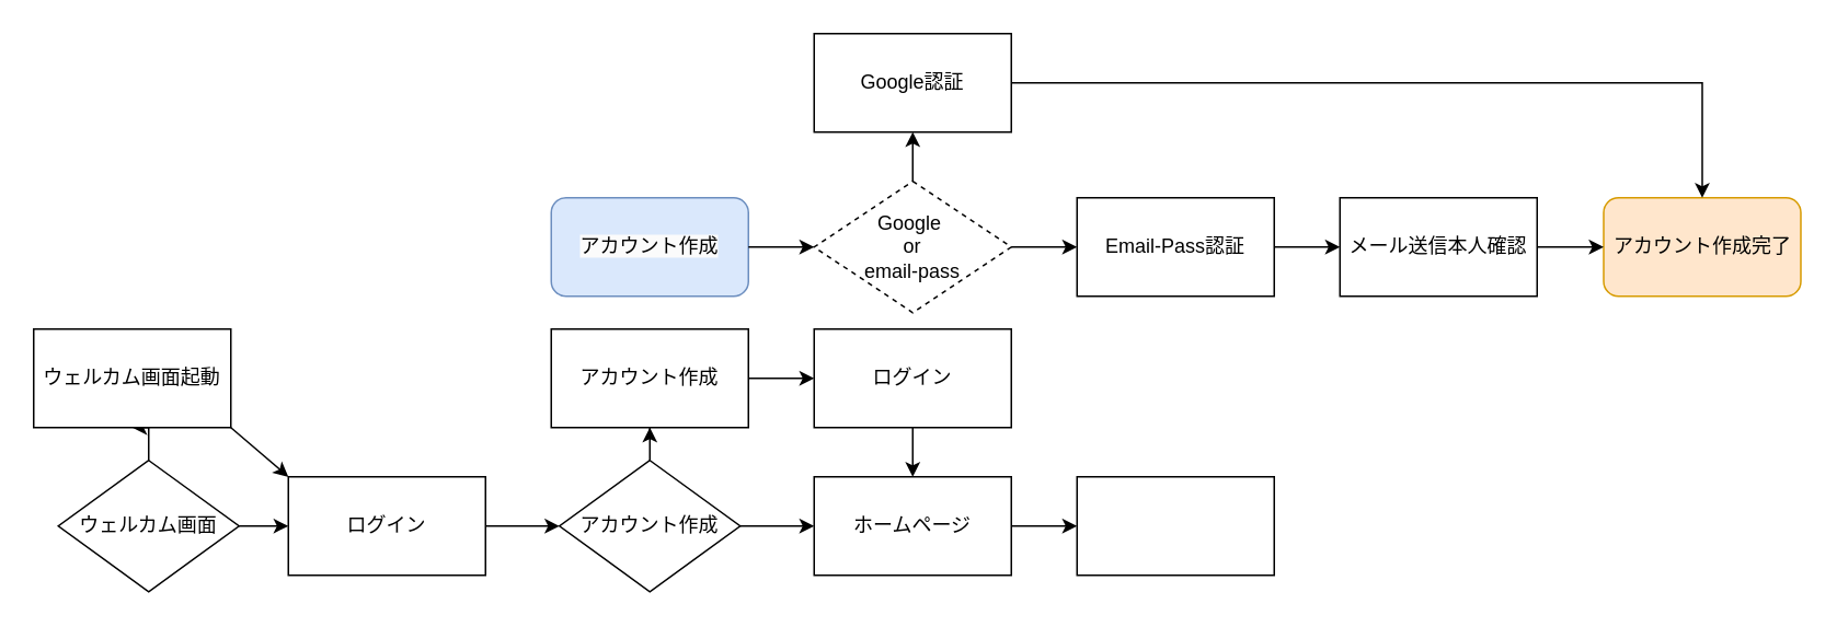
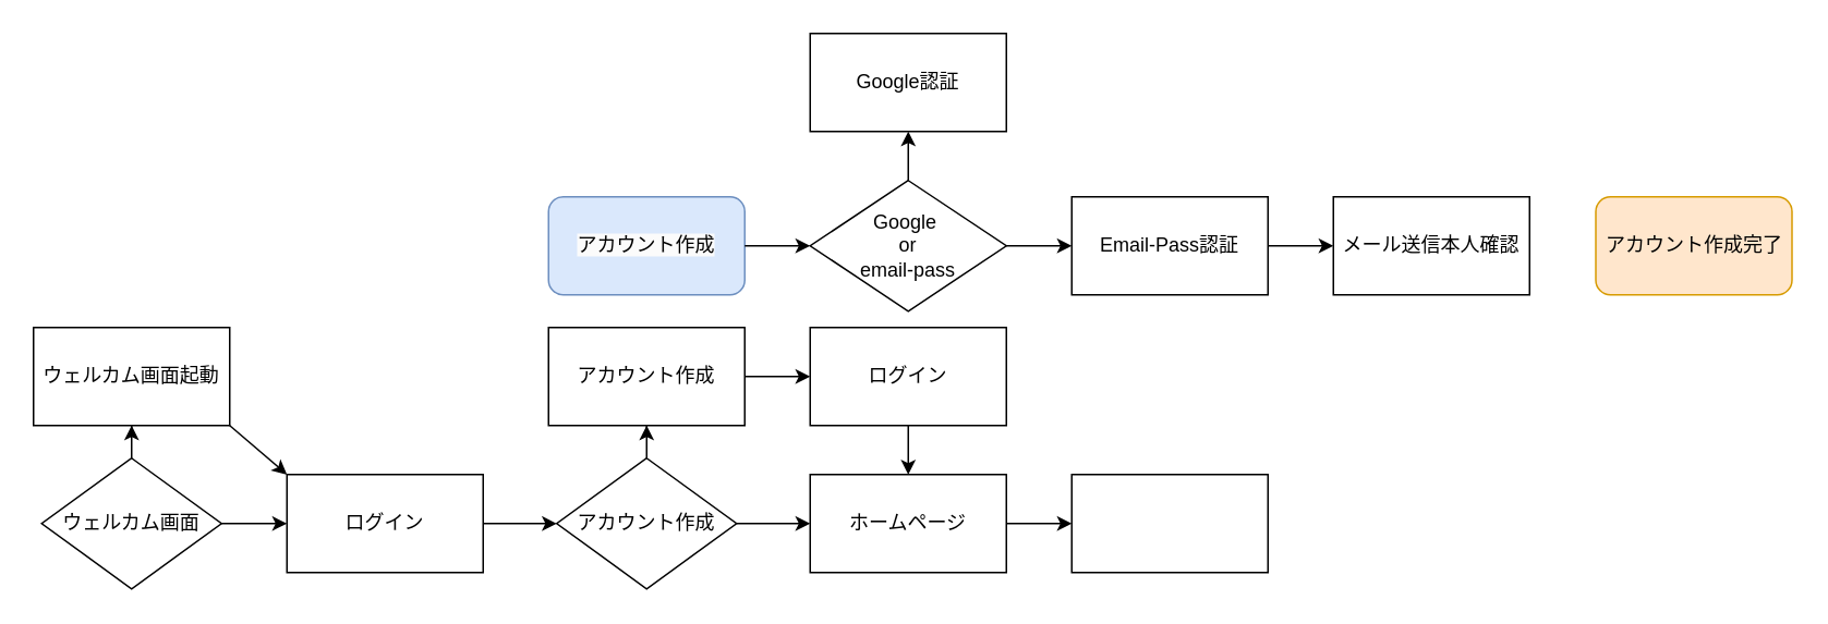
  <mxCell id="0" />
  <mxCell id="1" parent="0" />
  <mxCell id="2" value="" style="edgeStyle=orthogonalEdgeStyle;rounded=0;orthogonalLoop=1;jettySize=auto;html=1;" edge="1" parent="1" source="4" target="5"><mxGeometry relative="1" as="geometry" /></mxCell>
  <mxCell id="3" value="" style="edgeStyle=orthogonalEdgeStyle;rounded=0;orthogonalLoop=1;jettySize=auto;html=1;" edge="1" parent="1" source="4" target="7"><mxGeometry relative="1" as="geometry" /></mxCell>
- <mxCell id="4" value="ウェルカム画面" style="rhombus;whiteSpace=wrap;html=1;rounded=0;" vertex="1" parent="1"><mxGeometry x="35" y="280" width="110" height="80" as="geometry" /></mxCell>
+ <mxCell id="4" value="ウェルカム画面" style="rhombus;whiteSpace=wrap;html=1;rounded=0;" vertex="1" parent="1"><mxGeometry x="25" y="280" width="110" height="80" as="geometry" /></mxCell>
  <mxCell id="5" value="ウェルカム画面起動" style="rounded=0;whiteSpace=wrap;html=1;" vertex="1" parent="1"><mxGeometry x="20" y="200" width="120" height="60" as="geometry" /></mxCell>
  <mxCell id="6" value="" style="edgeStyle=orthogonalEdgeStyle;rounded=0;orthogonalLoop=1;jettySize=auto;html=1;" edge="1" parent="1" source="7" target="11"><mxGeometry relative="1" as="geometry" /></mxCell>
  <mxCell id="7" value="ログイン" style="whiteSpace=wrap;html=1;rounded=0;" vertex="1" parent="1"><mxGeometry x="175" y="290" width="120" height="60" as="geometry" /></mxCell>
  <mxCell id="8" value="" style="endArrow=classic;html=1;rounded=0;entryX=0;entryY=0;entryDx=0;entryDy=0;exitX=1;exitY=1;exitDx=0;exitDy=0;" edge="1" parent="1" source="5" target="7"><mxGeometry width="50" height="50" relative="1" as="geometry"><mxPoint x="245" y="380" as="sourcePoint" /><mxPoint x="295" y="330" as="targetPoint" /></mxGeometry></mxCell>
  <mxCell id="9" value="" style="edgeStyle=orthogonalEdgeStyle;rounded=0;orthogonalLoop=1;jettySize=auto;html=1;" edge="1" parent="1" source="11" target="12"><mxGeometry relative="1" as="geometry" /></mxCell>
  <mxCell id="10" value="" style="edgeStyle=orthogonalEdgeStyle;rounded=0;orthogonalLoop=1;jettySize=auto;html=1;" edge="1" parent="1" source="11" target="17"><mxGeometry relative="1" as="geometry" /></mxCell>
  <mxCell id="11" value="アカウント作成" style="rhombus;whiteSpace=wrap;html=1;rounded=0;" vertex="1" parent="1"><mxGeometry x="340" y="280" width="110" height="80" as="geometry" /></mxCell>
  <mxCell id="12" value="アカウント作成" style="whiteSpace=wrap;html=1;rounded=0;" vertex="1" parent="1"><mxGeometry x="335" y="200" width="120" height="60" as="geometry" /></mxCell>
  <mxCell id="13" value="" style="edgeStyle=orthogonalEdgeStyle;rounded=0;orthogonalLoop=1;jettySize=auto;html=1;" edge="1" parent="1" source="14" target="17"><mxGeometry relative="1" as="geometry" /></mxCell>
  <mxCell id="14" value="ログイン" style="whiteSpace=wrap;html=1;rounded=0;" vertex="1" parent="1"><mxGeometry x="495" y="200" width="120" height="60" as="geometry" /></mxCell>
  <mxCell id="15" value="" style="endArrow=classic;html=1;rounded=0;exitX=1;exitY=0.5;exitDx=0;exitDy=0;entryX=0;entryY=0.5;entryDx=0;entryDy=0;" edge="1" parent="1" source="12" target="14"><mxGeometry width="50" height="50" relative="1" as="geometry"><mxPoint x="455" y="260" as="sourcePoint" /><mxPoint x="485" y="290" as="targetPoint" /></mxGeometry></mxCell>
  <mxCell id="16" value="" style="edgeStyle=orthogonalEdgeStyle;rounded=0;orthogonalLoop=1;jettySize=auto;html=1;" edge="1" parent="1" source="17" target="18"><mxGeometry relative="1" as="geometry" /></mxCell>
  <mxCell id="17" value="ホームページ" style="rounded=0;whiteSpace=wrap;html=1;" vertex="1" parent="1"><mxGeometry x="495" y="290" width="120" height="60" as="geometry" /></mxCell>
  <mxCell id="18" value="" style="rounded=0;whiteSpace=wrap;html=1;" vertex="1" parent="1"><mxGeometry x="655" y="290" width="120" height="60" as="geometry" /></mxCell>
  <mxCell id="19" value="" style="group" vertex="1" connectable="0" parent="1"><mxGeometry x="335" y="20" width="760.5" height="170" as="geometry" /></mxCell>
- <mxCell id="20" value="Google&amp;nbsp;&lt;br&gt;or&lt;br&gt;email-pass" style="rhombus;whiteSpace=wrap;html=1;rounded=0;dashed=1;" vertex="1" parent="19"><mxGeometry x="160" y="90" width="120" height="80" as="geometry" /></mxCell>
+ <mxCell id="20" value="Google&amp;nbsp;&lt;br&gt;or&lt;br&gt;email-pass" style="rhombus;whiteSpace=wrap;html=1;rounded=0;" vertex="1" parent="19"><mxGeometry x="160" y="90" width="120" height="80" as="geometry" /></mxCell>
  <mxCell id="21" value="Google認証" style="rounded=0;whiteSpace=wrap;html=1;" vertex="1" parent="19"><mxGeometry x="160" width="120" height="60" as="geometry" /></mxCell>
  <mxCell id="22" value="" style="edgeStyle=orthogonalEdgeStyle;rounded=0;orthogonalLoop=1;jettySize=auto;html=1;" edge="1" parent="19" source="20" target="21"><mxGeometry relative="1" as="geometry" /></mxCell>
  <mxCell id="23" value="Email-Pass認証" style="whiteSpace=wrap;html=1;rounded=0;" vertex="1" parent="19"><mxGeometry x="320" y="100" width="120" height="60" as="geometry" /></mxCell>
  <mxCell id="24" value="" style="edgeStyle=orthogonalEdgeStyle;rounded=0;orthogonalLoop=1;jettySize=auto;html=1;" edge="1" parent="19" source="20" target="23"><mxGeometry relative="1" as="geometry" /></mxCell>
  <mxCell id="25" value="メール送信本人確認" style="whiteSpace=wrap;html=1;rounded=0;" vertex="1" parent="19"><mxGeometry x="480" y="100" width="120" height="60" as="geometry" /></mxCell>
  <mxCell id="26" value="" style="edgeStyle=orthogonalEdgeStyle;rounded=0;orthogonalLoop=1;jettySize=auto;html=1;" edge="1" parent="19" source="23" target="25"><mxGeometry relative="1" as="geometry" /></mxCell>
  <mxCell id="27" value="&lt;meta charset=&quot;utf-8&quot;&gt;&lt;span style=&quot;color: rgb(0, 0, 0); font-family: Helvetica; font-size: 12px; font-style: normal; font-variant-ligatures: normal; font-variant-caps: normal; font-weight: 400; letter-spacing: normal; orphans: 2; text-align: center; text-indent: 0px; text-transform: none; widows: 2; word-spacing: 0px; -webkit-text-stroke-width: 0px; background-color: rgb(251, 251, 251); text-decoration-thickness: initial; text-decoration-style: initial; text-decoration-color: initial; float: none; display: inline !important;&quot;&gt;アカウント作成&lt;/span&gt;" style="rounded=1;whiteSpace=wrap;html=1;fillColor=#dae8fc;strokeColor=#6c8ebf;" vertex="1" parent="19"><mxGeometry y="100" width="120" height="60" as="geometry" /></mxCell>
  <mxCell id="28" value="" style="edgeStyle=orthogonalEdgeStyle;rounded=0;orthogonalLoop=1;jettySize=auto;html=1;" edge="1" parent="19" source="27" target="20"><mxGeometry relative="1" as="geometry"><mxPoint x="120" y="130" as="sourcePoint" /></mxGeometry></mxCell>
  <mxCell id="29" value="アカウント作成完了" style="rounded=1;whiteSpace=wrap;html=1;fillColor=#ffe6cc;strokeColor=#d79b00;" vertex="1" parent="19"><mxGeometry x="640.5" y="100" width="120" height="60" as="geometry" /></mxCell>
- <mxCell id="30" style="edgeStyle=orthogonalEdgeStyle;rounded=0;orthogonalLoop=1;jettySize=auto;html=1;" edge="1" parent="19" source="21" target="29"><mxGeometry relative="1" as="geometry" /></mxCell>
- <mxCell id="31" value="" style="edgeStyle=orthogonalEdgeStyle;rounded=0;orthogonalLoop=1;jettySize=auto;html=1;" edge="1" parent="19" source="25" target="29"><mxGeometry relative="1" as="geometry" /></mxCell>
